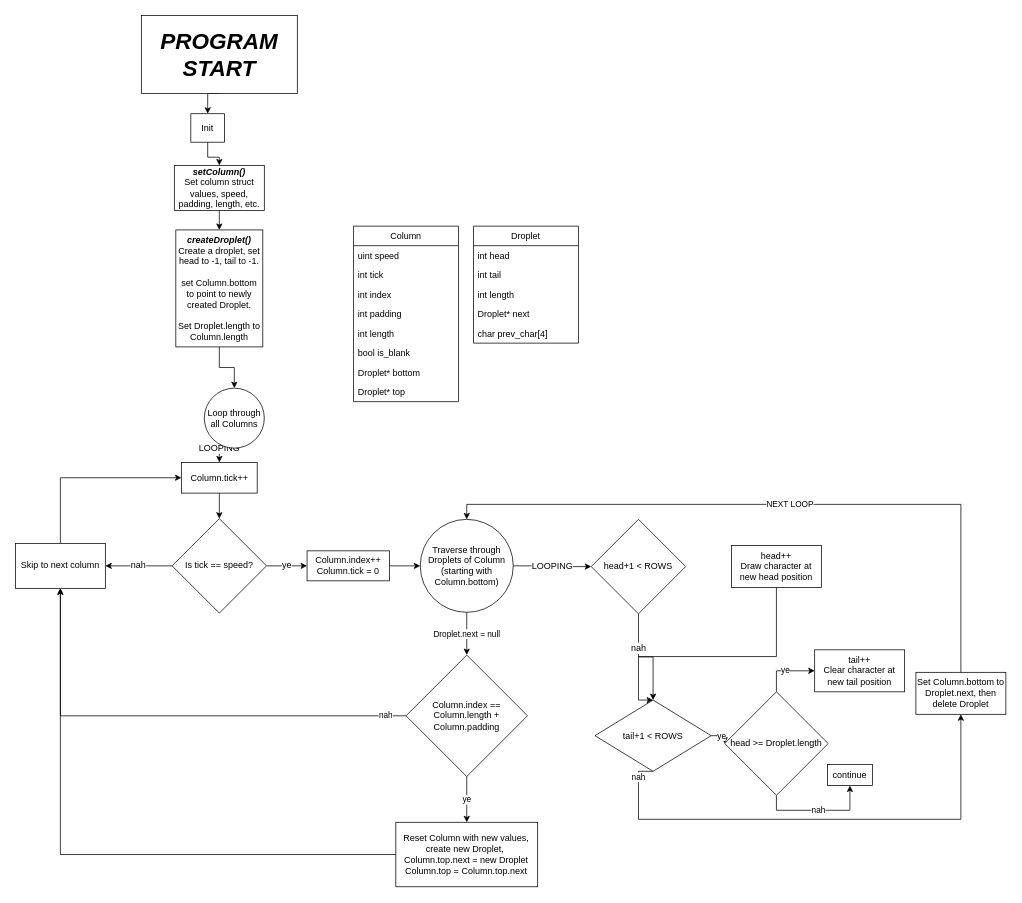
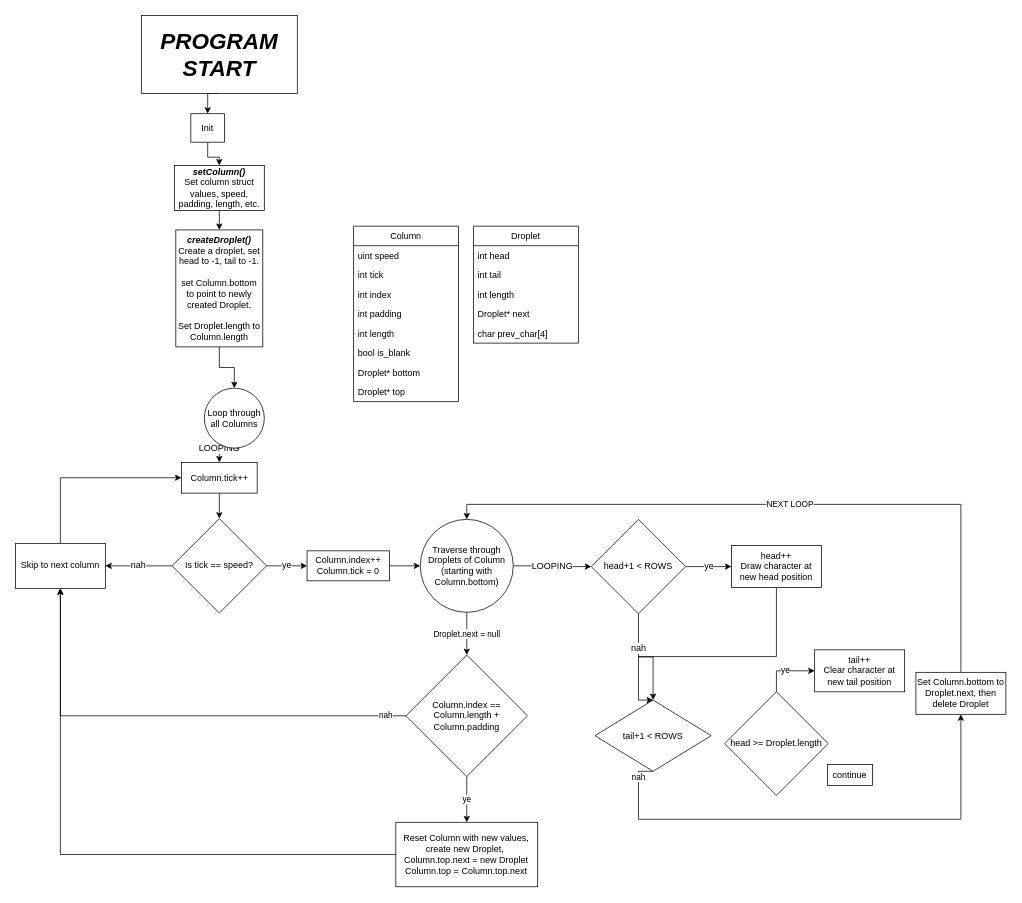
  <mxCell id="0" />
  <mxCell id="1" parent="0" />
  <mxCell id="2" style="edgeStyle=orthogonalEdgeStyle;rounded=0;orthogonalLoop=1;jettySize=auto;html=1;exitX=0.5;exitY=1;exitDx=0;exitDy=0;entryX=0.5;entryY=0;entryDx=0;entryDy=0;fontSize=12;" parent="1" source="3" target="5" edge="1"><mxGeometry relative="1" as="geometry" /></mxCell>
  <mxCell id="3" value="PROGRAM START" style="rounded=0;whiteSpace=wrap;html=1;fontSize=30;fontStyle=3" parent="1" vertex="1"><mxGeometry x="188" y="20" width="208" height="104" as="geometry" /></mxCell>
  <mxCell id="4" style="edgeStyle=orthogonalEdgeStyle;rounded=0;orthogonalLoop=1;jettySize=auto;html=1;exitX=0.5;exitY=1;exitDx=0;exitDy=0;fontSize=12;" parent="1" source="5" target="7" edge="1"><mxGeometry relative="1" as="geometry" /></mxCell>
  <mxCell id="5" value="Init" style="rounded=0;whiteSpace=wrap;html=1;fontSize=12;" parent="1" vertex="1"><mxGeometry x="254" y="151" width="45" height="38" as="geometry" /></mxCell>
  <mxCell id="6" style="edgeStyle=orthogonalEdgeStyle;rounded=0;orthogonalLoop=1;jettySize=auto;html=1;exitX=0.5;exitY=1;exitDx=0;exitDy=0;entryX=0.5;entryY=0;entryDx=0;entryDy=0;fontSize=12;" parent="1" source="7" target="9" edge="1"><mxGeometry relative="1" as="geometry" /></mxCell>
  <mxCell id="7" value="&lt;b&gt;&lt;i&gt;setColumn()&lt;br&gt;&lt;/i&gt;&lt;/b&gt;Set column struct values, speed, padding, length, etc." style="rounded=0;whiteSpace=wrap;html=1;fontSize=12;" parent="1" vertex="1"><mxGeometry x="232" y="220" width="120" height="60" as="geometry" /></mxCell>
  <mxCell id="8" style="edgeStyle=orthogonalEdgeStyle;rounded=0;orthogonalLoop=1;jettySize=auto;html=1;exitX=0.5;exitY=1;exitDx=0;exitDy=0;entryX=0.5;entryY=0;entryDx=0;entryDy=0;fontSize=12;" parent="1" source="9" target="11" edge="1"><mxGeometry relative="1" as="geometry" /></mxCell>
  <mxCell id="9" value="&lt;i style=&quot;font-weight: bold&quot;&gt;createDroplet()&lt;/i&gt;&lt;br&gt;Create a droplet, set head to -1, tail to -1.&lt;br&gt;&lt;br&gt;set Column.bottom to point to newly created Droplet.&lt;br&gt;&lt;br&gt;Set Droplet.length to Column.length" style="rounded=0;whiteSpace=wrap;html=1;fontSize=12;" parent="1" vertex="1"><mxGeometry x="234" y="306" width="116" height="156" as="geometry" /></mxCell>
  <mxCell id="10" value="LOOPING" style="edgeStyle=orthogonalEdgeStyle;rounded=0;orthogonalLoop=1;jettySize=auto;html=1;exitX=0.5;exitY=1;exitDx=0;exitDy=0;entryX=0.5;entryY=0;entryDx=0;entryDy=0;fontSize=12;" parent="1" source="11" target="13" edge="1"><mxGeometry relative="1" as="geometry" /></mxCell>
  <mxCell id="11" value="Loop through all Columns" style="ellipse;whiteSpace=wrap;html=1;aspect=fixed;fontSize=12;" parent="1" vertex="1"><mxGeometry x="272" y="517" width="80" height="80" as="geometry" /></mxCell>
  <mxCell id="12" style="edgeStyle=orthogonalEdgeStyle;rounded=0;orthogonalLoop=1;jettySize=auto;html=1;exitX=0.5;exitY=1;exitDx=0;exitDy=0;entryX=0.5;entryY=0;entryDx=0;entryDy=0;fontSize=12;" parent="1" source="13" target="16" edge="1"><mxGeometry relative="1" as="geometry" /></mxCell>
  <mxCell id="13" value="Column.tick++" style="rounded=0;whiteSpace=wrap;html=1;fontSize=12;" parent="1" vertex="1"><mxGeometry x="241.5" y="616" width="101" height="41" as="geometry" /></mxCell>
  <mxCell id="14" value="nah" style="edgeStyle=orthogonalEdgeStyle;rounded=0;orthogonalLoop=1;jettySize=auto;html=1;exitX=0;exitY=0.5;exitDx=0;exitDy=0;entryX=1;entryY=0.5;entryDx=0;entryDy=0;fontSize=12;" parent="1" source="16" target="18" edge="1"><mxGeometry relative="1" as="geometry" /></mxCell>
  <mxCell id="15" value="ye" style="edgeStyle=orthogonalEdgeStyle;rounded=0;orthogonalLoop=1;jettySize=auto;html=1;exitX=1;exitY=0.5;exitDx=0;exitDy=0;entryX=0;entryY=0.5;entryDx=0;entryDy=0;fontSize=12;" parent="1" source="16" target="20" edge="1"><mxGeometry relative="1" as="geometry" /></mxCell>
  <mxCell id="16" value="Is tick == speed?" style="rhombus;whiteSpace=wrap;html=1;fontSize=12;" parent="1" vertex="1"><mxGeometry x="229" y="691" width="126" height="126" as="geometry" /></mxCell>
  <mxCell id="17" style="edgeStyle=orthogonalEdgeStyle;rounded=0;orthogonalLoop=1;jettySize=auto;html=1;exitX=0.5;exitY=0;exitDx=0;exitDy=0;entryX=0;entryY=0.5;entryDx=0;entryDy=0;" edge="1" parent="1" source="18" target="13"><mxGeometry relative="1" as="geometry" /></mxCell>
  <mxCell id="18" value="Skip to next column" style="rounded=0;whiteSpace=wrap;html=1;fontSize=12;" parent="1" vertex="1"><mxGeometry x="20" y="724" width="120" height="60" as="geometry" /></mxCell>
  <mxCell id="19" style="edgeStyle=orthogonalEdgeStyle;rounded=0;orthogonalLoop=1;jettySize=auto;html=1;exitX=1;exitY=0.5;exitDx=0;exitDy=0;fontSize=12;" parent="1" source="20" target="23" edge="1"><mxGeometry relative="1" as="geometry" /></mxCell>
  <mxCell id="20" value="Column.index++&lt;br&gt;Column.tick = 0" style="rounded=0;whiteSpace=wrap;html=1;fontSize=12;" parent="1" vertex="1"><mxGeometry x="409" y="734" width="110" height="40" as="geometry" /></mxCell>
  <mxCell id="21" value="LOOPING" style="edgeStyle=orthogonalEdgeStyle;rounded=0;orthogonalLoop=1;jettySize=auto;html=1;exitX=1;exitY=0.5;exitDx=0;exitDy=0;entryX=0;entryY=0.5;entryDx=0;entryDy=0;fontSize=12;" parent="1" source="23" target="26" edge="1"><mxGeometry relative="1" as="geometry"><mxPoint x="622" y="844" as="targetPoint" /></mxGeometry></mxCell>
  <mxCell id="22" value="Droplet.next = null" style="edgeStyle=orthogonalEdgeStyle;rounded=0;orthogonalLoop=1;jettySize=auto;html=1;exitX=0.5;exitY=1;exitDx=0;exitDy=0;" edge="1" parent="1" source="23" target="52"><mxGeometry relative="1" as="geometry" /></mxCell>
  <mxCell id="23" value="Traverse through Droplets of Column (starting with Column.bottom)" style="ellipse;whiteSpace=wrap;html=1;aspect=fixed;fontSize=12;" parent="1" vertex="1"><mxGeometry x="560" y="692" width="124" height="124" as="geometry" /></mxCell>
+ <mxCell id="24" value="ye" style="edgeStyle=orthogonalEdgeStyle;rounded=0;orthogonalLoop=1;jettySize=auto;html=1;exitX=1;exitY=0.5;exitDx=0;exitDy=0;fontSize=12;entryX=0;entryY=0.5;entryDx=0;entryDy=0;" parent="1" source="26" target="28" edge="1"><mxGeometry relative="1" as="geometry"><mxPoint x="945.655" y="763" as="targetPoint" /></mxGeometry></mxCell>
  <mxCell id="25" value="nah" style="edgeStyle=orthogonalEdgeStyle;rounded=0;orthogonalLoop=1;jettySize=auto;html=1;exitX=0.5;exitY=1;exitDx=0;exitDy=0;entryX=0.5;entryY=0;entryDx=0;entryDy=0;fontSize=12;" parent="1" source="26" target="31" edge="1"><mxGeometry x="-0.314" relative="1" as="geometry"><mxPoint as="offset" /></mxGeometry></mxCell>
  <mxCell id="26" value="head+1 &amp;lt; ROWS" style="rhombus;whiteSpace=wrap;html=1;fontSize=12;" parent="1" vertex="1"><mxGeometry x="788" y="692" width="126" height="126" as="geometry" /></mxCell>
  <mxCell id="27" style="edgeStyle=orthogonalEdgeStyle;rounded=0;orthogonalLoop=1;jettySize=auto;html=1;exitX=0.5;exitY=1;exitDx=0;exitDy=0;entryX=0.5;entryY=0;entryDx=0;entryDy=0;fontSize=12;" parent="1" source="28" target="31" edge="1"><mxGeometry relative="1" as="geometry"><Array as="points"><mxPoint x="1035" y="875" /><mxPoint x="851" y="875" /></Array></mxGeometry></mxCell>
  <mxCell id="28" value="head++&lt;br&gt;Draw character at new head position" style="rounded=0;whiteSpace=wrap;html=1;fontSize=12;" parent="1" vertex="1"><mxGeometry x="975" y="727" width="120" height="56" as="geometry" /></mxCell>
  <mxCell id="29" value="nah" style="edgeStyle=orthogonalEdgeStyle;rounded=0;orthogonalLoop=1;jettySize=auto;html=1;exitX=0.5;exitY=1;exitDx=0;exitDy=0;entryX=0.5;entryY=1;entryDx=0;entryDy=0;" edge="1" parent="1" source="31" target="49"><mxGeometry x="-0.918" relative="1" as="geometry"><Array as="points"><mxPoint x="851" y="1092" /><mxPoint x="1281" y="1092" /></Array><mxPoint as="offset" /></mxGeometry></mxCell>
- <mxCell id="30" value="ye" style="edgeStyle=orthogonalEdgeStyle;rounded=0;orthogonalLoop=1;jettySize=auto;html=1;exitX=1;exitY=0.5;exitDx=0;exitDy=0;entryX=0;entryY=0.5;entryDx=0;entryDy=0;" edge="1" parent="1" source="31" target="57"><mxGeometry relative="1" as="geometry" /></mxCell>
  <mxCell id="31" value="tail+1 &amp;lt; ROWS" style="rhombus;whiteSpace=wrap;html=1;fontSize=12;" parent="1" vertex="1"><mxGeometry x="793" y="933" width="155" height="95" as="geometry" /></mxCell>
  <mxCell id="32" value="tail++&lt;br&gt;Clear character at new tail position" style="rounded=0;whiteSpace=wrap;html=1;fontSize=12;" parent="1" vertex="1"><mxGeometry x="1086" y="866" width="120" height="56" as="geometry" /></mxCell>
  <mxCell id="33" value="Column" style="swimlane;fontStyle=0;childLayout=stackLayout;horizontal=1;startSize=26;fillColor=none;horizontalStack=0;resizeParent=1;resizeParentMax=0;resizeLast=0;collapsible=1;marginBottom=0;" vertex="1" parent="1"><mxGeometry x="471" y="301" width="140" height="234" as="geometry"><mxRectangle x="1290" y="529" width="68" height="26" as="alternateBounds" /></mxGeometry></mxCell>
  <mxCell id="34" value="uint speed" style="text;strokeColor=none;fillColor=none;align=left;verticalAlign=top;spacingLeft=4;spacingRight=4;overflow=hidden;rotatable=0;points=[[0,0.5],[1,0.5]];portConstraint=eastwest;" vertex="1" parent="33"><mxGeometry y="26" width="140" height="26" as="geometry" /></mxCell>
  <mxCell id="35" value="int tick" style="text;strokeColor=none;fillColor=none;align=left;verticalAlign=top;spacingLeft=4;spacingRight=4;overflow=hidden;rotatable=0;points=[[0,0.5],[1,0.5]];portConstraint=eastwest;" vertex="1" parent="33"><mxGeometry y="52" width="140" height="26" as="geometry" /></mxCell>
  <mxCell id="36" value="int index" style="text;strokeColor=none;fillColor=none;align=left;verticalAlign=top;spacingLeft=4;spacingRight=4;overflow=hidden;rotatable=0;points=[[0,0.5],[1,0.5]];portConstraint=eastwest;" vertex="1" parent="33"><mxGeometry y="78" width="140" height="26" as="geometry" /></mxCell>
  <mxCell id="37" value="int padding" style="text;strokeColor=none;fillColor=none;align=left;verticalAlign=top;spacingLeft=4;spacingRight=4;overflow=hidden;rotatable=0;points=[[0,0.5],[1,0.5]];portConstraint=eastwest;" vertex="1" parent="33"><mxGeometry y="104" width="140" height="26" as="geometry" /></mxCell>
  <mxCell id="38" value="int length" style="text;strokeColor=none;fillColor=none;align=left;verticalAlign=top;spacingLeft=4;spacingRight=4;overflow=hidden;rotatable=0;points=[[0,0.5],[1,0.5]];portConstraint=eastwest;" vertex="1" parent="33"><mxGeometry y="130" width="140" height="26" as="geometry" /></mxCell>
  <mxCell id="39" value="bool is_blank" style="text;strokeColor=none;fillColor=none;align=left;verticalAlign=top;spacingLeft=4;spacingRight=4;overflow=hidden;rotatable=0;points=[[0,0.5],[1,0.5]];portConstraint=eastwest;" vertex="1" parent="33"><mxGeometry y="156" width="140" height="26" as="geometry" /></mxCell>
  <mxCell id="40" value="Droplet* bottom" style="text;strokeColor=none;fillColor=none;align=left;verticalAlign=top;spacingLeft=4;spacingRight=4;overflow=hidden;rotatable=0;points=[[0,0.5],[1,0.5]];portConstraint=eastwest;" vertex="1" parent="33"><mxGeometry y="182" width="140" height="26" as="geometry" /></mxCell>
  <mxCell id="41" value="Droplet* top" style="text;strokeColor=none;fillColor=none;align=left;verticalAlign=top;spacingLeft=4;spacingRight=4;overflow=hidden;rotatable=0;points=[[0,0.5],[1,0.5]];portConstraint=eastwest;" vertex="1" parent="33"><mxGeometry y="208" width="140" height="26" as="geometry" /></mxCell>
  <mxCell id="42" value="Droplet" style="swimlane;fontStyle=0;childLayout=stackLayout;horizontal=1;startSize=26;fillColor=none;horizontalStack=0;resizeParent=1;resizeParentMax=0;resizeLast=0;collapsible=1;marginBottom=0;" vertex="1" parent="1"><mxGeometry x="631" y="301" width="140" height="156" as="geometry"><mxRectangle x="1290" y="529" width="68" height="26" as="alternateBounds" /></mxGeometry></mxCell>
  <mxCell id="43" value="int head" style="text;strokeColor=none;fillColor=none;align=left;verticalAlign=top;spacingLeft=4;spacingRight=4;overflow=hidden;rotatable=0;points=[[0,0.5],[1,0.5]];portConstraint=eastwest;" vertex="1" parent="42"><mxGeometry y="26" width="140" height="26" as="geometry" /></mxCell>
  <mxCell id="44" value="int tail" style="text;strokeColor=none;fillColor=none;align=left;verticalAlign=top;spacingLeft=4;spacingRight=4;overflow=hidden;rotatable=0;points=[[0,0.5],[1,0.5]];portConstraint=eastwest;" vertex="1" parent="42"><mxGeometry y="52" width="140" height="26" as="geometry" /></mxCell>
  <mxCell id="45" value="int length" style="text;strokeColor=none;fillColor=none;align=left;verticalAlign=top;spacingLeft=4;spacingRight=4;overflow=hidden;rotatable=0;points=[[0,0.5],[1,0.5]];portConstraint=eastwest;" vertex="1" parent="42"><mxGeometry y="78" width="140" height="26" as="geometry" /></mxCell>
  <mxCell id="46" value="Droplet* next" style="text;strokeColor=none;fillColor=none;align=left;verticalAlign=top;spacingLeft=4;spacingRight=4;overflow=hidden;rotatable=0;points=[[0,0.5],[1,0.5]];portConstraint=eastwest;" vertex="1" parent="42"><mxGeometry y="104" width="140" height="26" as="geometry" /></mxCell>
  <mxCell id="47" value="char prev_char[4]" style="text;strokeColor=none;fillColor=none;align=left;verticalAlign=top;spacingLeft=4;spacingRight=4;overflow=hidden;rotatable=0;points=[[0,0.5],[1,0.5]];portConstraint=eastwest;" vertex="1" parent="42"><mxGeometry y="130" width="140" height="26" as="geometry" /></mxCell>
  <mxCell id="48" value="NEXT LOOP" style="edgeStyle=orthogonalEdgeStyle;rounded=0;orthogonalLoop=1;jettySize=auto;html=1;exitX=0.5;exitY=0;exitDx=0;exitDy=0;entryX=0.5;entryY=0;entryDx=0;entryDy=0;" edge="1" parent="1" source="49" target="23"><mxGeometry relative="1" as="geometry" /></mxCell>
  <mxCell id="49" value="Set Column.bottom to Droplet.next, then delete Droplet" style="rounded=0;whiteSpace=wrap;html=1;fontSize=12;" vertex="1" parent="1"><mxGeometry x="1221" y="896" width="120" height="56" as="geometry" /></mxCell>
  <mxCell id="50" value="nah" style="edgeStyle=orthogonalEdgeStyle;rounded=0;orthogonalLoop=1;jettySize=auto;html=1;exitX=0;exitY=0.5;exitDx=0;exitDy=0;entryX=0.5;entryY=1;entryDx=0;entryDy=0;" edge="1" parent="1" source="52" target="18"><mxGeometry x="-0.913" relative="1" as="geometry"><mxPoint as="offset" /></mxGeometry></mxCell>
  <mxCell id="51" value="ye" style="edgeStyle=orthogonalEdgeStyle;rounded=0;orthogonalLoop=1;jettySize=auto;html=1;exitX=0.5;exitY=1;exitDx=0;exitDy=0;entryX=0.5;entryY=0;entryDx=0;entryDy=0;" edge="1" parent="1" source="52" target="54"><mxGeometry relative="1" as="geometry" /></mxCell>
  <mxCell id="52" value="Column.index == Column.length + Column.padding" style="rhombus;whiteSpace=wrap;html=1;fontSize=12;" vertex="1" parent="1"><mxGeometry x="541" y="873" width="162" height="162" as="geometry" /></mxCell>
  <mxCell id="53" style="edgeStyle=orthogonalEdgeStyle;rounded=0;orthogonalLoop=1;jettySize=auto;html=1;exitX=0;exitY=0.5;exitDx=0;exitDy=0;entryX=0.5;entryY=1;entryDx=0;entryDy=0;" edge="1" parent="1" source="54" target="18"><mxGeometry relative="1" as="geometry" /></mxCell>
  <mxCell id="54" value="Reset Column with new values, create new Droplet,&amp;nbsp;&lt;br&gt;Column.top.next = new Droplet&lt;br&gt;Column.top = Column.top.next" style="rounded=0;whiteSpace=wrap;html=1;fontSize=12;" vertex="1" parent="1"><mxGeometry x="527.41" y="1096" width="189.18" height="86" as="geometry" /></mxCell>
  <mxCell id="55" value="ye" style="edgeStyle=orthogonalEdgeStyle;rounded=0;orthogonalLoop=1;jettySize=auto;html=1;exitX=0.5;exitY=0;exitDx=0;exitDy=0;entryX=0;entryY=0.5;entryDx=0;entryDy=0;" edge="1" parent="1" source="57" target="32"><mxGeometry relative="1" as="geometry" /></mxCell>
- <mxCell id="56" value="nah" style="edgeStyle=orthogonalEdgeStyle;rounded=0;orthogonalLoop=1;jettySize=auto;html=1;exitX=0.5;exitY=1;exitDx=0;exitDy=0;entryX=0.5;entryY=1;entryDx=0;entryDy=0;" edge="1" parent="1" source="57" target="58"><mxGeometry relative="1" as="geometry" /></mxCell>
  <mxCell id="57" value="head &amp;gt;= Droplet.length" style="rhombus;whiteSpace=wrap;html=1;fontSize=12;" vertex="1" parent="1"><mxGeometry x="966" y="922" width="138" height="138" as="geometry" /></mxCell>
  <mxCell id="58" value="continue" style="rounded=0;whiteSpace=wrap;html=1;fontSize=12;" vertex="1" parent="1"><mxGeometry x="1103" y="1019" width="60" height="28" as="geometry" /></mxCell>
